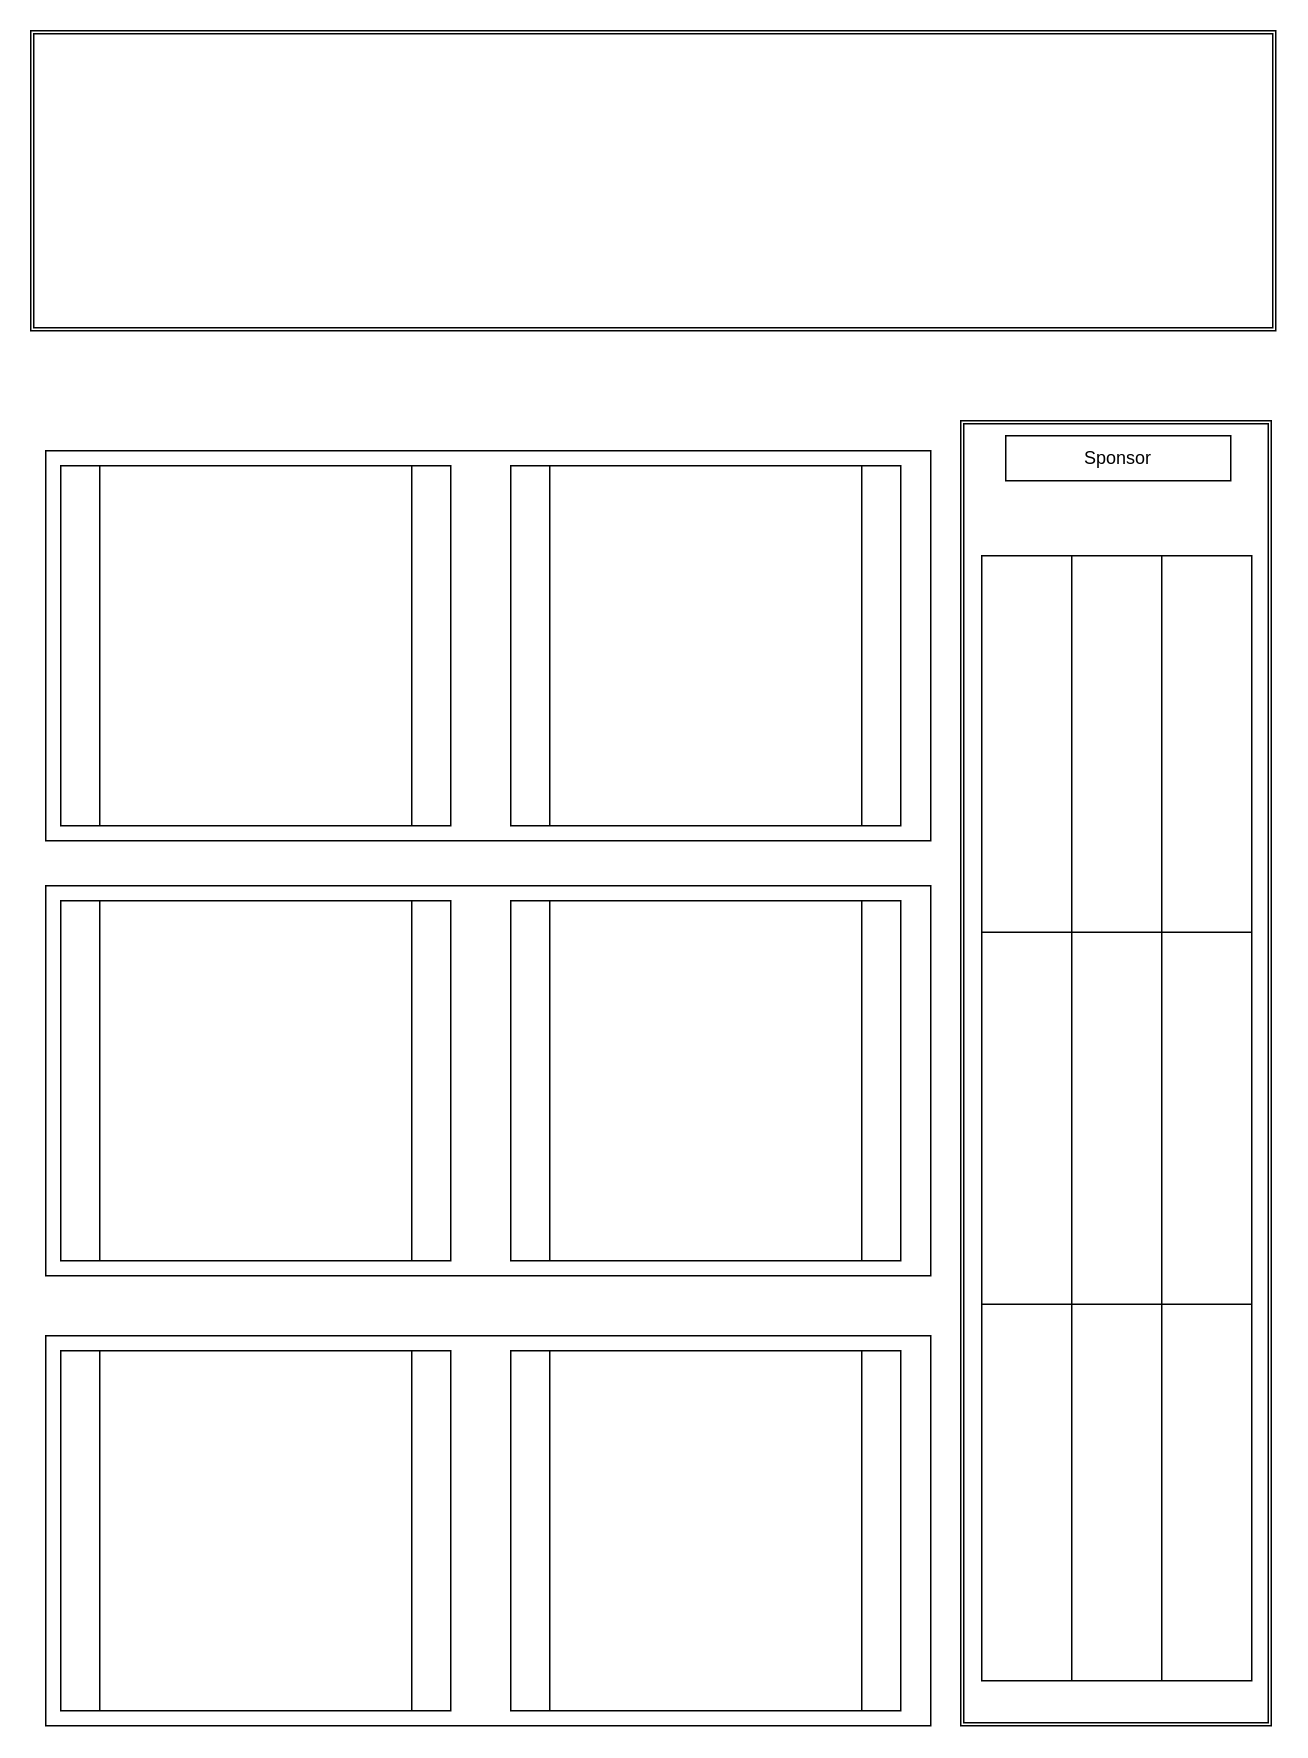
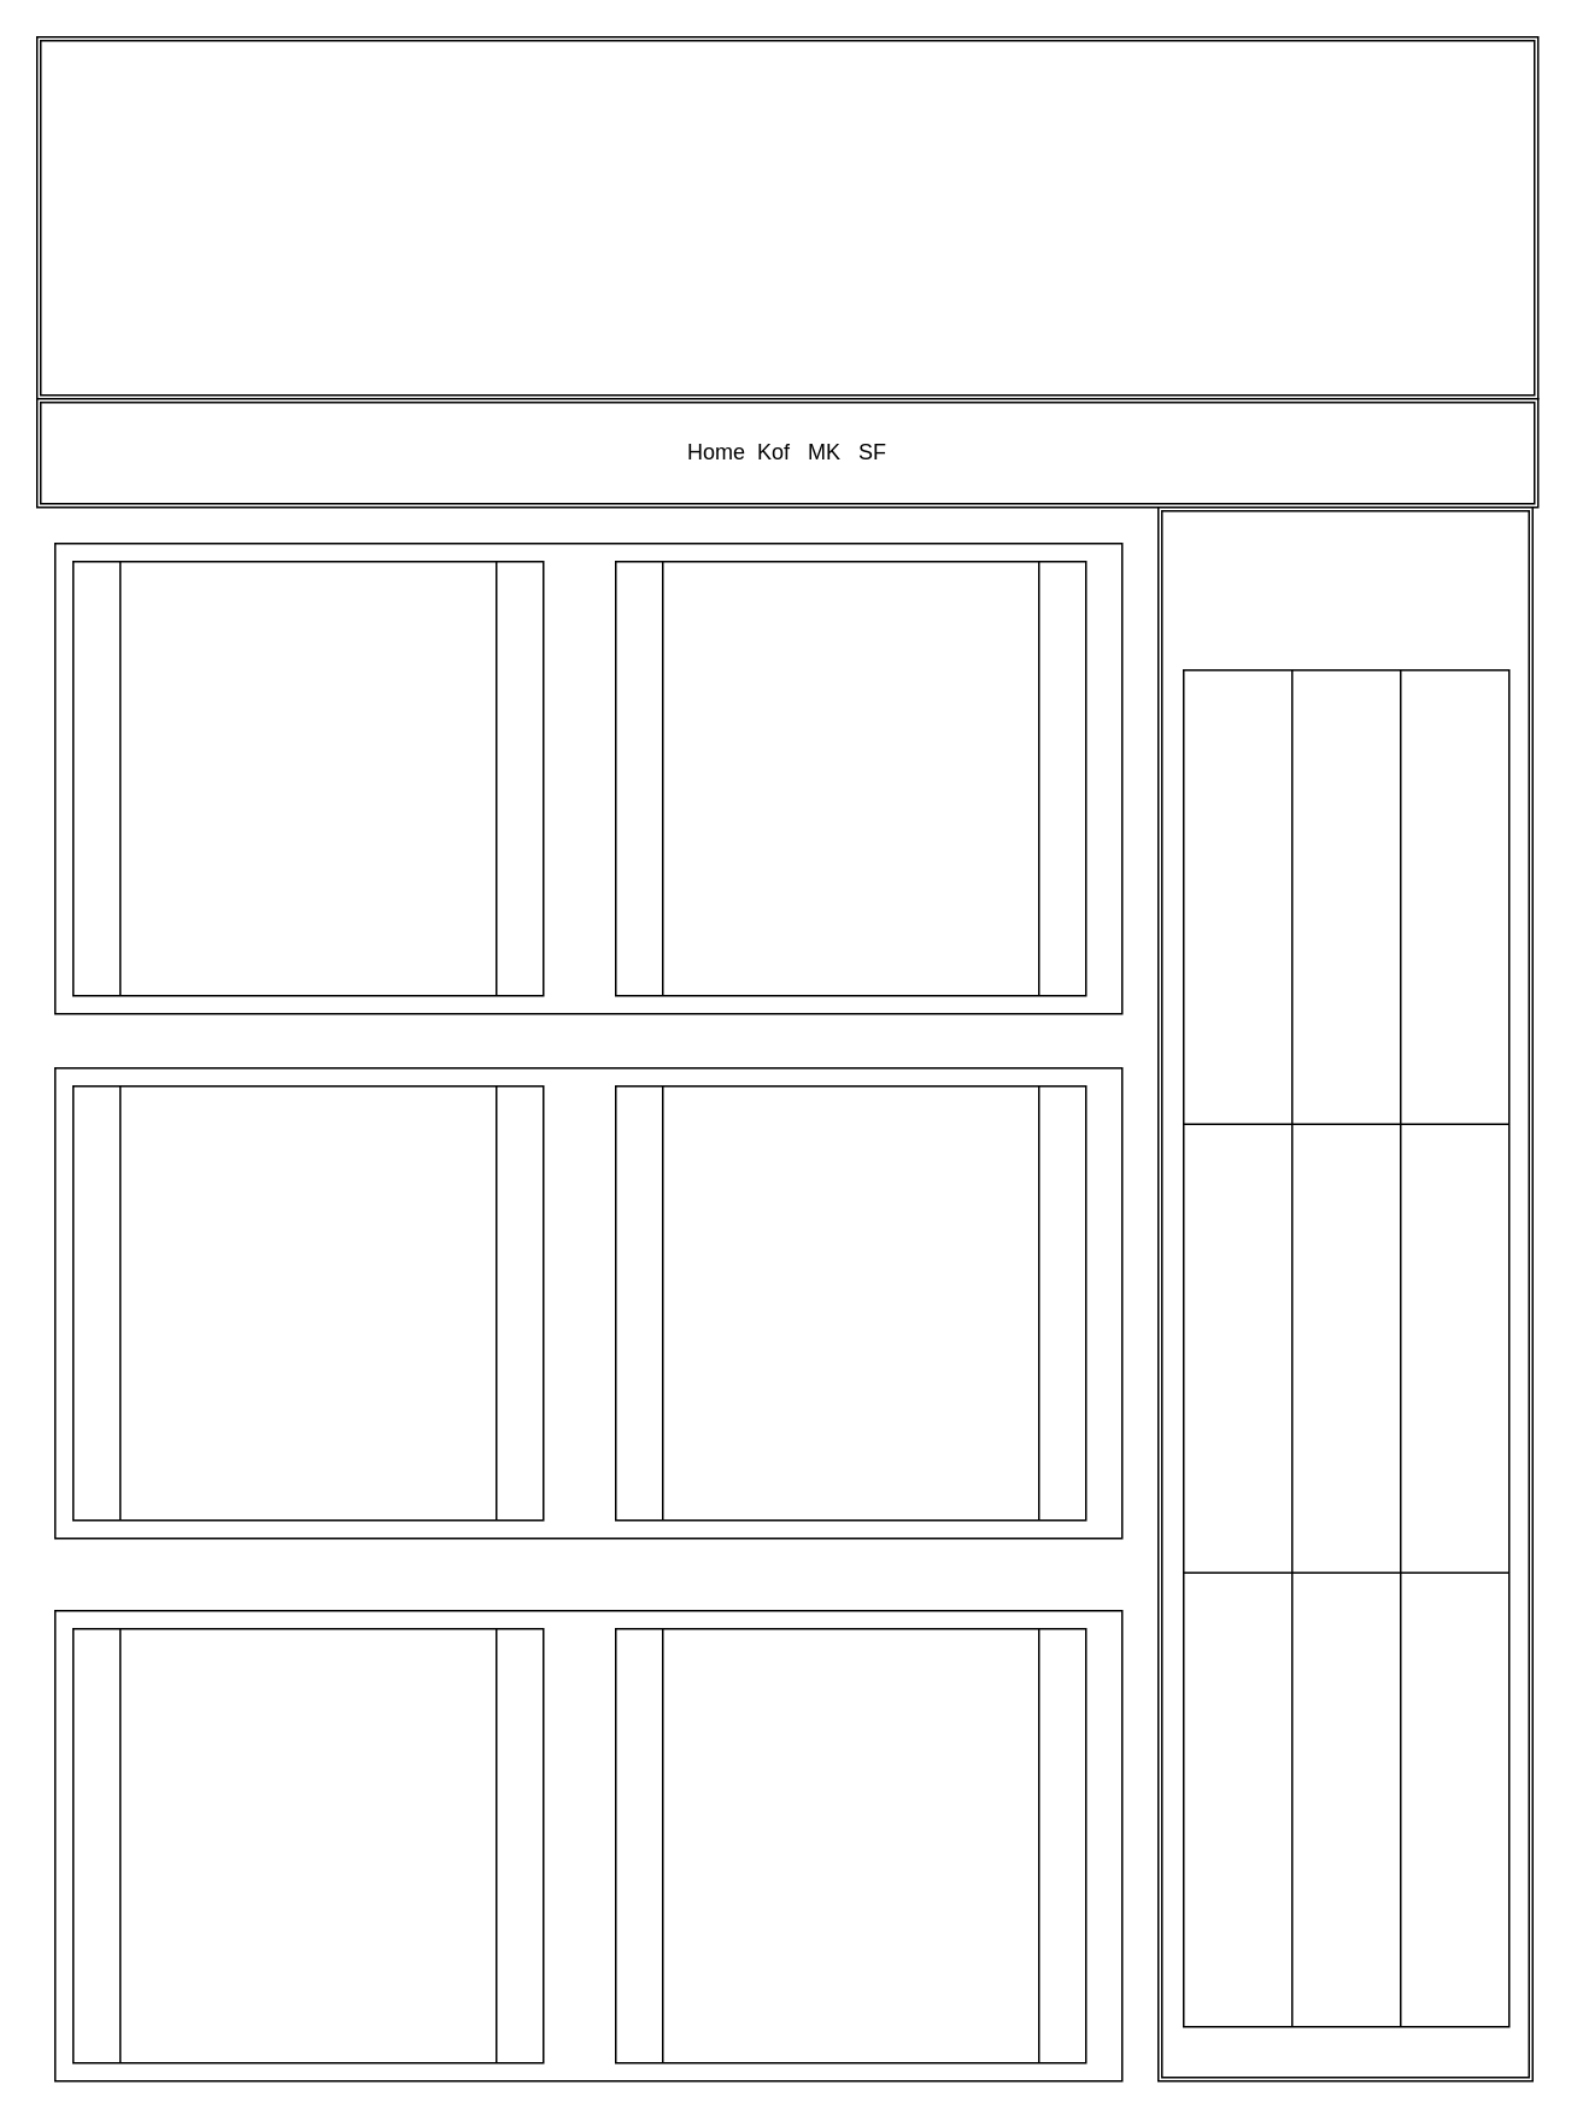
  <mxCell id="0" />
  <mxCell id="1" parent="0" />
  <mxCell id="2" value="" style="shape=ext;double=1;rounded=0;whiteSpace=wrap;html=1;" vertex="1" parent="1"><mxGeometry width="830" height="200" as="geometry" x="20" y="20" /></mxCell>
+ <mxCell id="3" value="Home&lt;span style=&quot;white-space: pre;&quot;&gt; &lt;/span&gt;&lt;span style=&quot;white-space: pre;&quot;&gt; &lt;/span&gt;Kof&lt;span style=&quot;white-space: pre;&quot;&gt; &lt;/span&gt;&lt;span style=&quot;white-space: pre;&quot;&gt; &lt;/span&gt;&lt;span style=&quot;white-space: pre;&quot;&gt; &lt;/span&gt;MK&lt;span style=&quot;white-space: pre;&quot;&gt; &lt;/span&gt;&lt;span style=&quot;white-space: pre;&quot;&gt; &lt;/span&gt;&lt;span style=&quot;white-space: pre;&quot;&gt; &lt;/span&gt;SF" style="shape=ext;double=1;rounded=0;whiteSpace=wrap;html=1;" vertex="1" parent="1"><mxGeometry y="220" width="830" height="60" as="geometry" x="20" /></mxCell>
  <mxCell id="4" value="" style="shape=ext;double=1;rounded=0;whiteSpace=wrap;html=1;" vertex="1" parent="1"><mxGeometry x="640" y="280" width="207" height="870" as="geometry" /></mxCell>
  <mxCell id="5" value="" style="shape=table;html=1;whiteSpace=wrap;startSize=0;container=1;collapsible=0;childLayout=tableLayout;" vertex="1" parent="1"><mxGeometry x="654" y="370" width="180" height="750" as="geometry" /></mxCell>
  <mxCell id="6" value="" style="shape=tableRow;horizontal=0;startSize=0;swimlaneHead=0;swimlaneBody=0;top=0;left=0;bottom=0;right=0;collapsible=0;dropTarget=0;fillColor=none;points=[[0,0.5],[1,0.5]];portConstraint=eastwest;" vertex="1" parent="5"><mxGeometry width="180" height="251" as="geometry" /></mxCell>
  <mxCell id="7" value="" style="shape=partialRectangle;html=1;whiteSpace=wrap;connectable=0;fillColor=none;top=0;left=0;bottom=0;right=0;overflow=hidden;" vertex="1" parent="6"><mxGeometry width="60" height="251" as="geometry"><mxRectangle width="60" height="251" as="alternateBounds" /></mxGeometry></mxCell>
  <mxCell id="8" value="" style="shape=partialRectangle;html=1;whiteSpace=wrap;connectable=0;fillColor=none;top=0;left=0;bottom=0;right=0;overflow=hidden;" vertex="1" parent="6"><mxGeometry x="60" width="60" height="251" as="geometry"><mxRectangle width="60" height="251" as="alternateBounds" /></mxGeometry></mxCell>
  <mxCell id="9" value="" style="shape=partialRectangle;html=1;whiteSpace=wrap;connectable=0;fillColor=none;top=0;left=0;bottom=0;right=0;overflow=hidden;" vertex="1" parent="6"><mxGeometry x="120" width="60" height="251" as="geometry"><mxRectangle width="60" height="251" as="alternateBounds" /></mxGeometry></mxCell>
  <mxCell id="10" value="" style="shape=tableRow;horizontal=0;startSize=0;swimlaneHead=0;swimlaneBody=0;top=0;left=0;bottom=0;right=0;collapsible=0;dropTarget=0;fillColor=none;points=[[0,0.5],[1,0.5]];portConstraint=eastwest;" vertex="1" parent="5"><mxGeometry y="251" width="180" height="248" as="geometry" /></mxCell>
  <mxCell id="11" value="" style="shape=partialRectangle;html=1;whiteSpace=wrap;connectable=0;fillColor=none;top=0;left=0;bottom=0;right=0;overflow=hidden;" vertex="1" parent="10"><mxGeometry width="60" height="248" as="geometry"><mxRectangle width="60" height="248" as="alternateBounds" /></mxGeometry></mxCell>
  <mxCell id="12" value="" style="shape=partialRectangle;html=1;whiteSpace=wrap;connectable=0;fillColor=none;top=0;left=0;bottom=0;right=0;overflow=hidden;" vertex="1" parent="10"><mxGeometry x="60" width="60" height="248" as="geometry"><mxRectangle width="60" height="248" as="alternateBounds" /></mxGeometry></mxCell>
  <mxCell id="13" value="" style="shape=partialRectangle;html=1;whiteSpace=wrap;connectable=0;fillColor=none;top=0;left=0;bottom=0;right=0;overflow=hidden;" vertex="1" parent="10"><mxGeometry x="120" width="60" height="248" as="geometry"><mxRectangle width="60" height="248" as="alternateBounds" /></mxGeometry></mxCell>
  <mxCell id="14" value="" style="shape=tableRow;horizontal=0;startSize=0;swimlaneHead=0;swimlaneBody=0;top=0;left=0;bottom=0;right=0;collapsible=0;dropTarget=0;fillColor=none;points=[[0,0.5],[1,0.5]];portConstraint=eastwest;" vertex="1" parent="5"><mxGeometry y="499" width="180" height="251" as="geometry" /></mxCell>
  <mxCell id="15" value="" style="shape=partialRectangle;html=1;whiteSpace=wrap;connectable=0;fillColor=none;top=0;left=0;bottom=0;right=0;overflow=hidden;" vertex="1" parent="14"><mxGeometry width="60" height="251" as="geometry"><mxRectangle width="60" height="251" as="alternateBounds" /></mxGeometry></mxCell>
  <mxCell id="16" value="" style="shape=partialRectangle;html=1;whiteSpace=wrap;connectable=0;fillColor=none;top=0;left=0;bottom=0;right=0;overflow=hidden;" vertex="1" parent="14"><mxGeometry x="60" width="60" height="251" as="geometry"><mxRectangle width="60" height="251" as="alternateBounds" /></mxGeometry></mxCell>
  <mxCell id="17" value="" style="shape=partialRectangle;html=1;whiteSpace=wrap;connectable=0;fillColor=none;top=0;left=0;bottom=0;right=0;overflow=hidden;pointerEvents=1;" vertex="1" parent="14"><mxGeometry x="120" width="60" height="251" as="geometry"><mxRectangle width="60" height="251" as="alternateBounds" /></mxGeometry></mxCell>
- <mxCell id="18" value="Sponsor" style="rounded=0;whiteSpace=wrap;html=1;" vertex="1" parent="1"><mxGeometry x="670" y="290" width="150" height="30" as="geometry" /></mxCell>
  <mxCell id="19" value="" style="rounded=0;whiteSpace=wrap;html=1;" vertex="1" parent="1"><mxGeometry x="30" y="300" width="590" height="260" as="geometry" /></mxCell>
  <mxCell id="20" value="" style="shape=process;whiteSpace=wrap;html=1;backgroundOutline=1;" vertex="1" parent="1"><mxGeometry x="40" y="310" width="260" height="240" as="geometry" /></mxCell>
  <mxCell id="21" value="" style="shape=process;whiteSpace=wrap;html=1;backgroundOutline=1;" vertex="1" parent="1"><mxGeometry x="340" y="310" width="260" height="240" as="geometry" /></mxCell>
  <mxCell id="22" value="" style="rounded=0;whiteSpace=wrap;html=1;" vertex="1" parent="1"><mxGeometry x="30" y="590" width="590" height="260" as="geometry" /></mxCell>
  <mxCell id="23" value="" style="shape=process;whiteSpace=wrap;html=1;backgroundOutline=1;" vertex="1" parent="1"><mxGeometry x="40" y="600" width="260" height="240" as="geometry" /></mxCell>
  <mxCell id="24" value="" style="shape=process;whiteSpace=wrap;html=1;backgroundOutline=1;" vertex="1" parent="1"><mxGeometry x="340" y="600" width="260" height="240" as="geometry" /></mxCell>
  <mxCell id="25" value="" style="rounded=0;whiteSpace=wrap;html=1;" vertex="1" parent="1"><mxGeometry x="30" y="890" width="590" height="260" as="geometry" /></mxCell>
  <mxCell id="26" value="" style="shape=process;whiteSpace=wrap;html=1;backgroundOutline=1;" vertex="1" parent="1"><mxGeometry x="40" y="900" width="260" height="240" as="geometry" /></mxCell>
  <mxCell id="27" value="" style="shape=process;whiteSpace=wrap;html=1;backgroundOutline=1;" vertex="1" parent="1"><mxGeometry x="340" y="900" width="260" height="240" as="geometry" /></mxCell>
